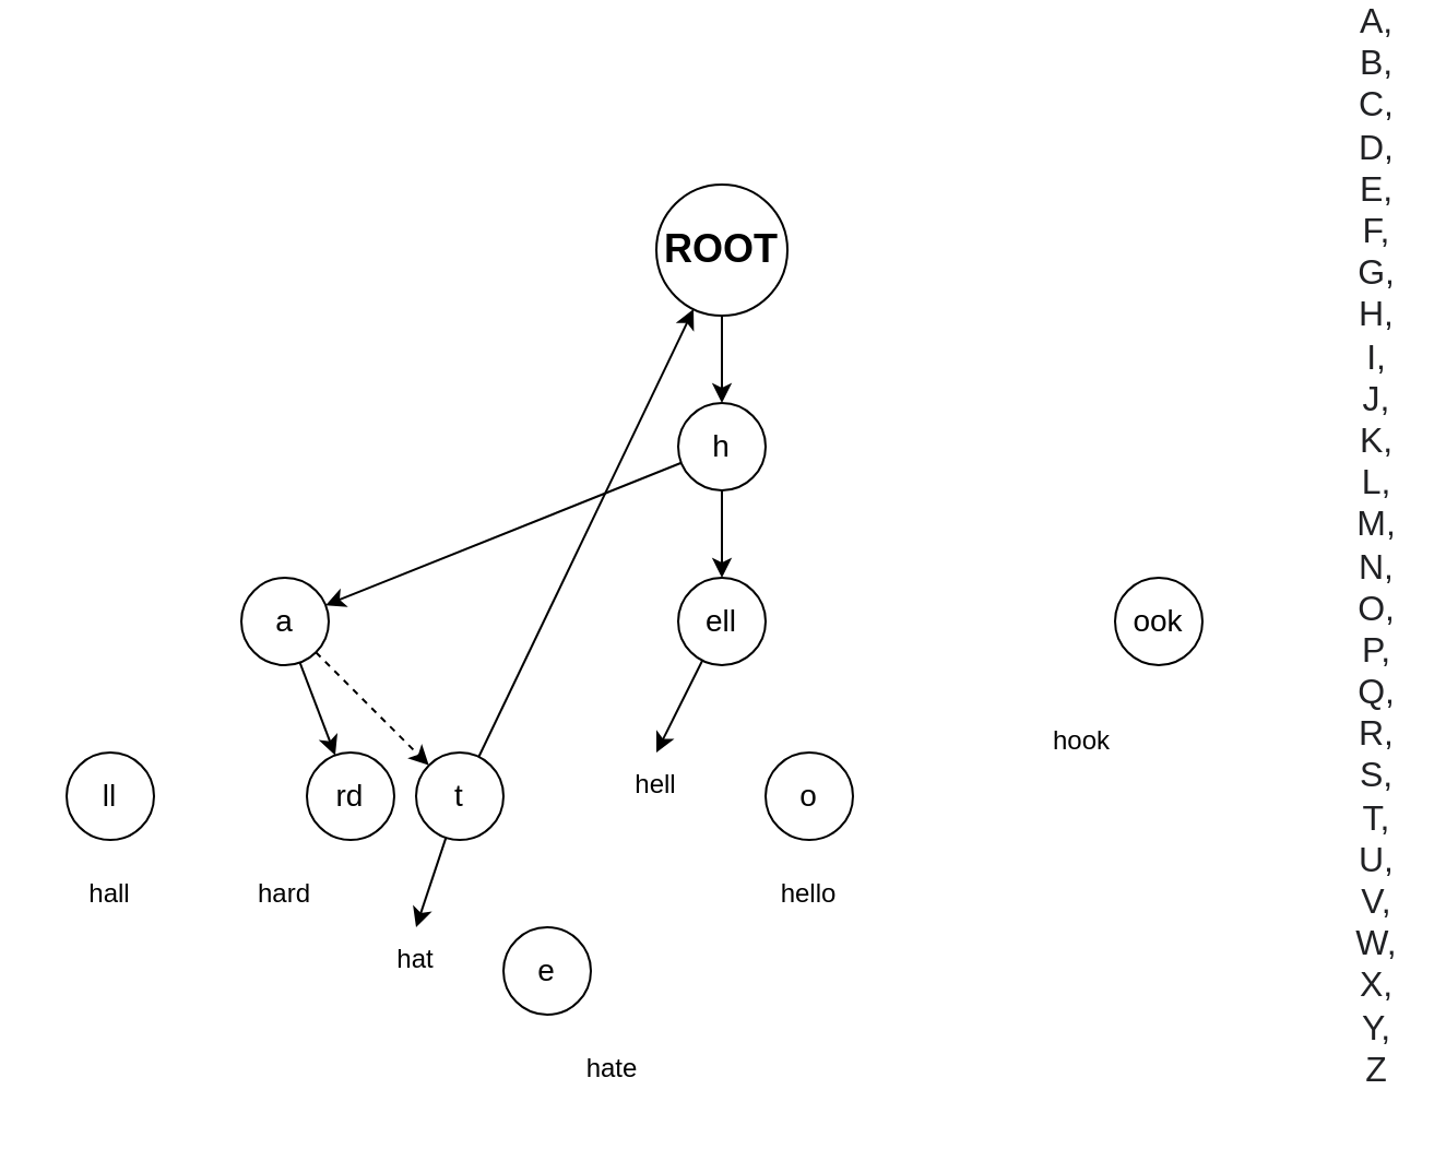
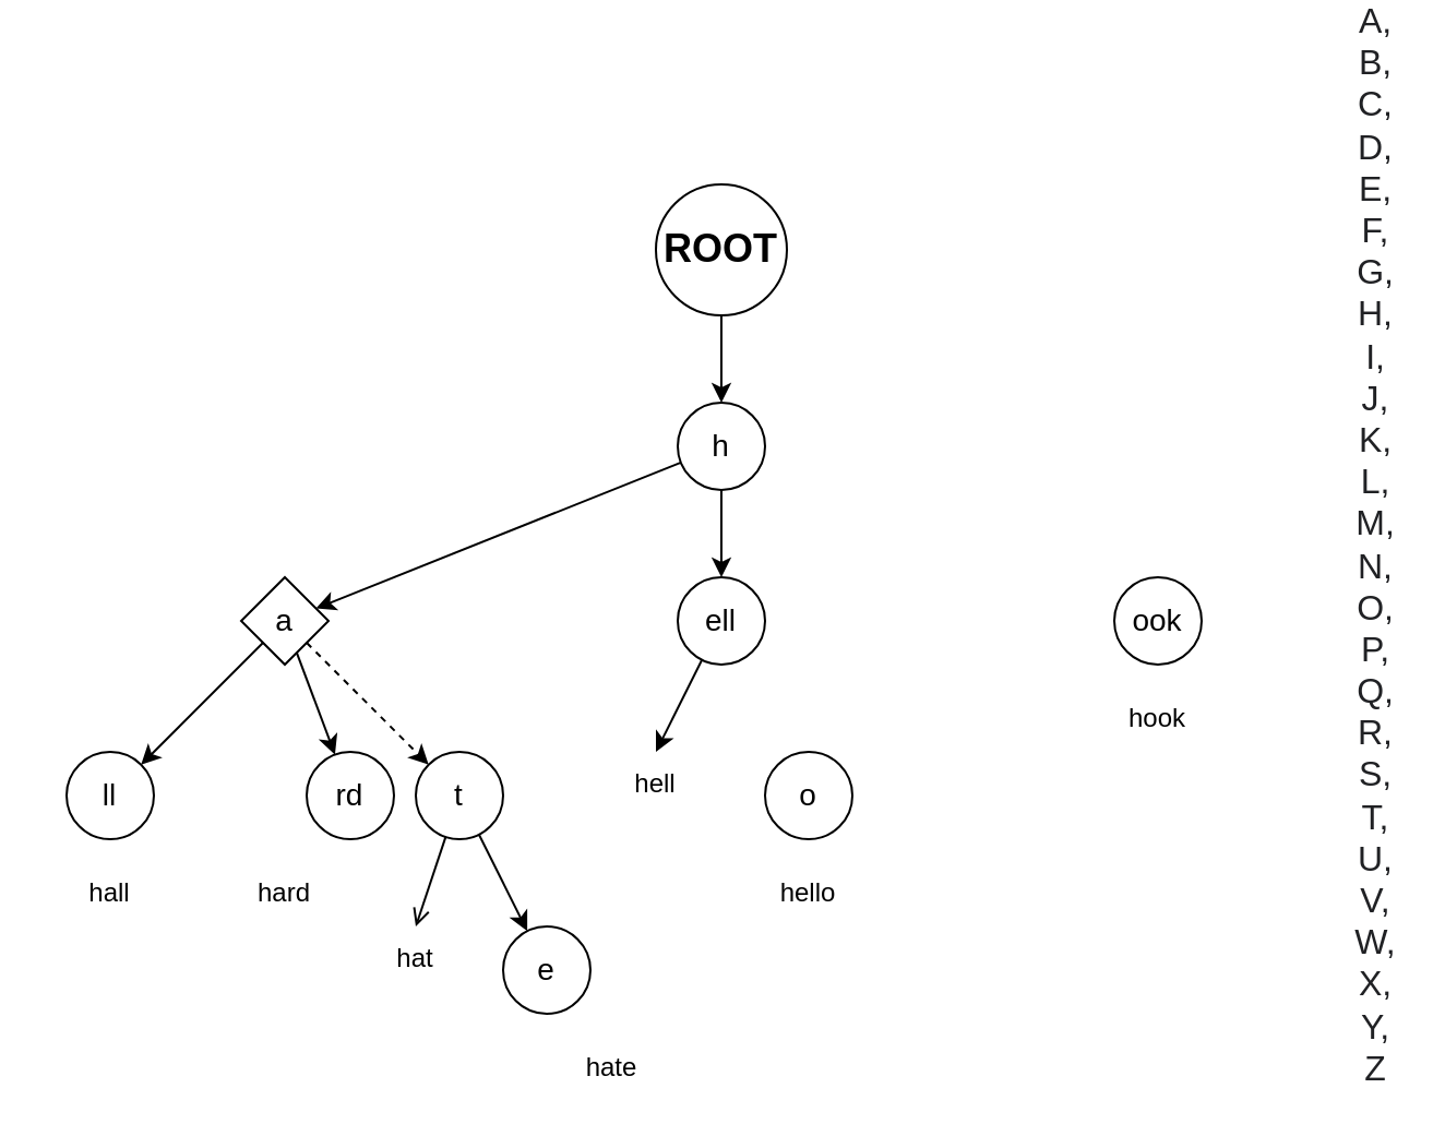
  <mxCell id="0" />
  <mxCell id="1" parent="0" />
  <mxCell id="2" style="edgeStyle=none;rounded=0;orthogonalLoop=1;jettySize=auto;html=1;entryX=0.5;entryY=0;entryDx=0;entryDy=0;fontSize=14;" parent="1" source="3" target="7" edge="1"><mxGeometry relative="1" as="geometry" /></mxCell>
  <mxCell id="3" value="ROOT" style="ellipse;whiteSpace=wrap;html=1;aspect=fixed;fillColor=none;fontStyle=1;fontSize=18;" parent="1" vertex="1"><mxGeometry x="300" y="20" width="60" height="60" as="geometry" /></mxCell>
  <mxCell id="4" value="&lt;span style=&quot;color: rgb(32, 33, 36); font-family: arial, sans-serif; font-size: 16px; text-align: start; background-color: rgb(255, 255, 255);&quot;&gt;A, B, C, D, E, F, G, H, I, J, K, L, M, N, O, P, Q, R, S, T, U, V, W, X, Y, Z&lt;/span&gt;" style="text;html=1;strokeColor=none;fillColor=none;align=center;verticalAlign=middle;whiteSpace=wrap;rounded=0;fontSize=14;" parent="1" vertex="1"><mxGeometry x="620" y="170" width="20" height="30" as="geometry" /></mxCell>
  <mxCell id="5" value="" style="edgeStyle=none;rounded=0;orthogonalLoop=1;jettySize=auto;html=1;" edge="1" parent="1" source="7" target="11"><mxGeometry relative="1" as="geometry" /></mxCell>
  <mxCell id="6" value="" style="edgeStyle=none;rounded=0;orthogonalLoop=1;jettySize=auto;html=1;" edge="1" parent="1" source="7" target="13"><mxGeometry relative="1" as="geometry" /></mxCell>
  <mxCell id="7" value="h" style="ellipse;whiteSpace=wrap;html=1;aspect=fixed;fillColor=none;fontStyle=0;fontSize=14;" parent="1" vertex="1"><mxGeometry x="310" y="120" width="40" height="40" as="geometry" /></mxCell>
  <mxCell id="8" value="" style="edgeStyle=none;rounded=0;orthogonalLoop=1;jettySize=auto;html=1;dashed=1;" edge="1" parent="1" source="11" target="16"><mxGeometry relative="1" as="geometry" /></mxCell>
+ <mxCell id="9" value="" style="edgeStyle=none;rounded=0;orthogonalLoop=1;jettySize=auto;html=1;" edge="1" parent="1" source="11" target="18"><mxGeometry relative="1" as="geometry" /></mxCell>
  <mxCell id="10" value="" style="edgeStyle=none;rounded=0;orthogonalLoop=1;jettySize=auto;html=1;" edge="1" parent="1" source="11" target="21"><mxGeometry relative="1" as="geometry" /></mxCell>
- <mxCell id="11" value="a" style="ellipse;whiteSpace=wrap;html=1;aspect=fixed;fillColor=none;fontStyle=0;fontSize=14;" vertex="1" parent="1"><mxGeometry x="110" y="200" width="40" height="40" as="geometry" /></mxCell>
+ <mxCell id="11" value="a" style="rhombus;whiteSpace=wrap;html=1;aspect=fixed;fillColor=none;fontStyle=0;fontSize=14;" vertex="1" parent="1"><mxGeometry x="110" y="200" width="40" height="40" as="geometry" /></mxCell>
  <mxCell id="12" value="" style="edgeStyle=none;rounded=0;orthogonalLoop=1;jettySize=auto;html=1;entryX=0.5;entryY=0;entryDx=0;entryDy=0;" edge="1" parent="1" source="13" target="26"><mxGeometry relative="1" as="geometry"><mxPoint x="298.944" y="282.111" as="targetPoint" /></mxGeometry></mxCell>
  <mxCell id="13" value="ell" style="ellipse;whiteSpace=wrap;html=1;aspect=fixed;fillColor=none;fontStyle=0;fontSize=14;" vertex="1" parent="1"><mxGeometry x="310" y="200" width="40" height="40" as="geometry" /></mxCell>
- <mxCell id="14" value="" style="edgeStyle=none;rounded=0;orthogonalLoop=1;jettySize=auto;html=1;" edge="1" parent="1" source="16" target="3"><mxGeometry relative="1" as="geometry" /></mxCell>
- <mxCell id="15" style="edgeStyle=none;rounded=0;orthogonalLoop=1;jettySize=auto;html=1;entryX=0.5;entryY=0;entryDx=0;entryDy=0;" edge="1" parent="1" source="16" target="24"><mxGeometry relative="1" as="geometry"><mxPoint x="190" y="360" as="targetPoint" /></mxGeometry></mxCell>
+ <mxCell id="14" value="" style="edgeStyle=none;rounded=0;orthogonalLoop=1;jettySize=auto;html=1;" edge="1" parent="1" source="16" target="17"><mxGeometry relative="1" as="geometry" /></mxCell>
+ <mxCell id="15" style="edgeStyle=none;rounded=0;orthogonalLoop=1;jettySize=auto;html=1;entryX=0.5;entryY=0;entryDx=0;entryDy=0;endArrow=open;" edge="1" parent="1" source="16" target="24"><mxGeometry relative="1" as="geometry"><mxPoint x="190" y="360" as="targetPoint" /></mxGeometry></mxCell>
  <mxCell id="16" value="t" style="ellipse;whiteSpace=wrap;html=1;aspect=fixed;fillColor=none;fontStyle=0;fontSize=14;" vertex="1" parent="1"><mxGeometry x="190" y="280" width="40" height="40" as="geometry" /></mxCell>
  <mxCell id="17" value="e" style="ellipse;whiteSpace=wrap;html=1;aspect=fixed;fillColor=none;fontStyle=0;fontSize=14;" vertex="1" parent="1"><mxGeometry x="230" y="360" width="40" height="40" as="geometry" /></mxCell>
  <mxCell id="18" value="ll" style="ellipse;whiteSpace=wrap;html=1;aspect=fixed;fillColor=none;fontStyle=0;fontSize=14;" vertex="1" parent="1"><mxGeometry x="30" y="280" width="40" height="40" as="geometry" /></mxCell>
  <mxCell id="19" value="ook" style="ellipse;whiteSpace=wrap;html=1;aspect=fixed;fillColor=none;fontStyle=0;fontSize=14;" vertex="1" parent="1"><mxGeometry x="510" y="200" width="40" height="40" as="geometry" /></mxCell>
  <mxCell id="20" value="o" style="ellipse;whiteSpace=wrap;html=1;aspect=fixed;fillColor=none;fontStyle=0;fontSize=14;" vertex="1" parent="1"><mxGeometry x="350" y="280" width="40" height="40" as="geometry" /></mxCell>
  <mxCell id="21" value="rd" style="ellipse;whiteSpace=wrap;html=1;aspect=fixed;fillColor=none;fontStyle=0;fontSize=14;" vertex="1" parent="1"><mxGeometry x="140" y="280" width="40" height="40" as="geometry" /></mxCell>
  <mxCell id="22" value="hall" style="text;html=1;strokeColor=none;fillColor=none;align=center;verticalAlign=middle;whiteSpace=wrap;rounded=0;" vertex="1" parent="1"><mxGeometry x="20" y="330" width="60" height="30" as="geometry" /></mxCell>
  <mxCell id="23" value="hard" style="text;html=1;strokeColor=none;fillColor=none;align=center;verticalAlign=middle;whiteSpace=wrap;rounded=0;" vertex="1" parent="1"><mxGeometry x="100" y="330" width="60" height="30" as="geometry" /></mxCell>
  <mxCell id="24" value="hat" style="text;html=1;strokeColor=none;fillColor=none;align=center;verticalAlign=middle;whiteSpace=wrap;rounded=0;" vertex="1" parent="1"><mxGeometry x="160" y="360" width="60" height="30" as="geometry" /></mxCell>
  <mxCell id="25" value="hate" style="text;html=1;strokeColor=none;fillColor=none;align=center;verticalAlign=middle;whiteSpace=wrap;rounded=0;" vertex="1" parent="1"><mxGeometry x="250" y="410" width="60" height="30" as="geometry" /></mxCell>
  <mxCell id="26" value="hell" style="text;html=1;strokeColor=none;fillColor=none;align=center;verticalAlign=middle;whiteSpace=wrap;rounded=0;" vertex="1" parent="1"><mxGeometry x="270" y="280" width="60" height="30" as="geometry" /></mxCell>
  <mxCell id="27" value="hello" style="text;html=1;strokeColor=none;fillColor=none;align=center;verticalAlign=middle;whiteSpace=wrap;rounded=0;" vertex="1" parent="1"><mxGeometry x="340" y="330" width="60" height="30" as="geometry" /></mxCell>
- <mxCell id="28" value="hook" style="text;html=1;strokeColor=none;fillColor=none;align=center;verticalAlign=middle;whiteSpace=wrap;rounded=0;" vertex="1" parent="1"><mxGeometry x="465" y="260" width="60" height="30" as="geometry" /></mxCell>
+ <mxCell id="28" value="hook" style="text;html=1;strokeColor=none;fillColor=none;align=center;verticalAlign=middle;whiteSpace=wrap;rounded=0;" vertex="1" parent="1"><mxGeometry x="500" y="250" width="60" height="30" as="geometry" /></mxCell>
